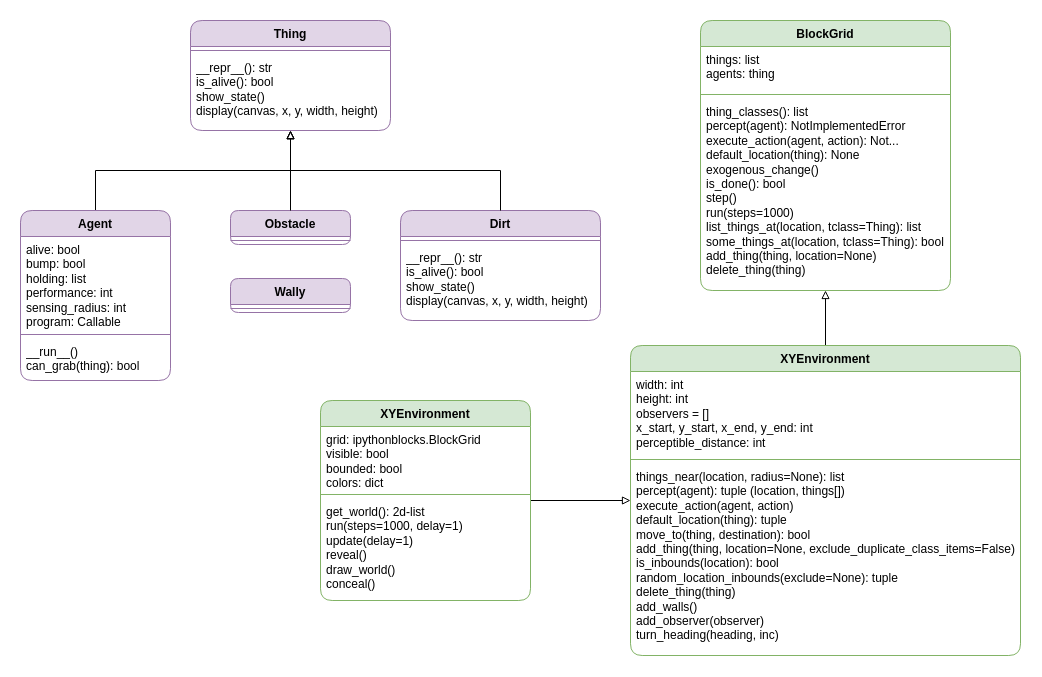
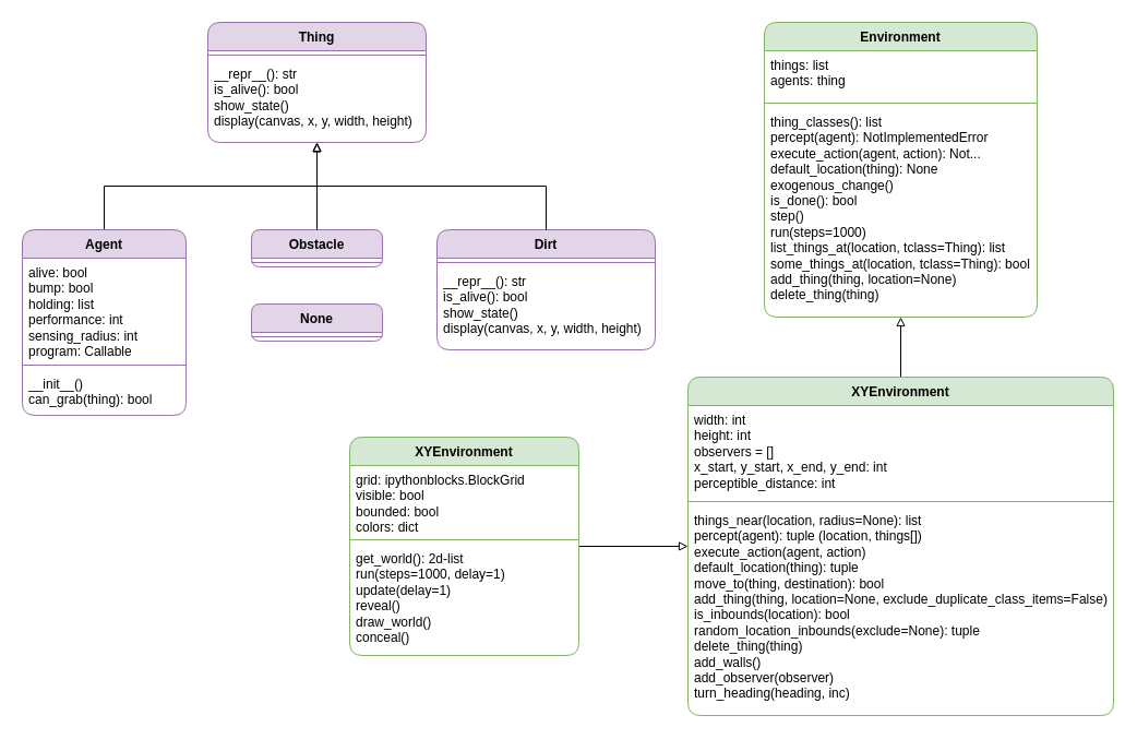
  <mxCell id="0" />
  <mxCell id="1" parent="0" />
  <mxCell id="2" value="Thing" style="swimlane;fontStyle=1;align=center;verticalAlign=top;childLayout=stackLayout;horizontal=1;startSize=26;horizontalStack=0;resizeParent=1;resizeParentMax=0;resizeLast=0;collapsible=1;marginBottom=0;whiteSpace=wrap;html=1;fillColor=#e1d5e7;strokeColor=#9673a6;rounded=1;" vertex="1" parent="1"><mxGeometry x="190" y="20" width="200" height="110" as="geometry" /></mxCell>
  <mxCell id="3" value="" style="line;strokeWidth=1;fillColor=none;align=left;verticalAlign=middle;spacingTop=-1;spacingLeft=3;spacingRight=3;rotatable=0;labelPosition=right;points=[];portConstraint=eastwest;strokeColor=inherit;" vertex="1" parent="2"><mxGeometry y="26" width="200" height="8" as="geometry" /></mxCell>
  <mxCell id="4" value="__repr__(): str&lt;div&gt;is_alive(): bool&lt;br&gt;&lt;/div&gt;&lt;div&gt;show_state()&lt;/div&gt;&lt;div&gt;display(canvas, x, y, width, height)&lt;/div&gt;" style="text;strokeColor=none;fillColor=none;align=left;verticalAlign=top;spacingLeft=4;spacingRight=4;overflow=hidden;rotatable=0;points=[[0,0.5],[1,0.5]];portConstraint=eastwest;whiteSpace=wrap;html=1;" vertex="1" parent="2"><mxGeometry y="34" width="200" height="76" as="geometry" /></mxCell>
  <mxCell id="5" style="edgeStyle=orthogonalEdgeStyle;rounded=0;orthogonalLoop=1;jettySize=auto;html=1;endArrow=block;endFill=0;entryX=0.5;entryY=1;entryDx=0;entryDy=0;entryPerimeter=0;" edge="1" parent="1" source="6" target="4"><mxGeometry relative="1" as="geometry"><mxPoint x="450" y="140" as="targetPoint" /></mxGeometry></mxCell>
  <mxCell id="6" value="Agent" style="swimlane;fontStyle=1;align=center;verticalAlign=top;childLayout=stackLayout;horizontal=1;startSize=26;horizontalStack=0;resizeParent=1;resizeParentMax=0;resizeLast=0;collapsible=1;marginBottom=0;whiteSpace=wrap;html=1;fillColor=#e1d5e7;strokeColor=#9673a6;rounded=1;glass=0;shadow=0;" vertex="1" parent="1"><mxGeometry x="20" y="210" width="150" height="170" as="geometry" /></mxCell>
  <mxCell id="7" value="alive: bool&lt;div&gt;bump: bool&lt;/div&gt;&lt;div&gt;holding: list&lt;/div&gt;&lt;div&gt;performance: int&lt;/div&gt;&lt;div&gt;sensing_radius: int&lt;/div&gt;&lt;div&gt;program: Callable&lt;/div&gt;" style="text;strokeColor=none;fillColor=none;align=left;verticalAlign=top;spacingLeft=4;spacingRight=4;overflow=hidden;rotatable=0;points=[[0,0.5],[1,0.5]];portConstraint=eastwest;whiteSpace=wrap;html=1;" vertex="1" parent="6"><mxGeometry y="26" width="150" height="94" as="geometry" /></mxCell>
  <mxCell id="8" value="" style="line;strokeWidth=1;fillColor=none;align=left;verticalAlign=middle;spacingTop=-1;spacingLeft=3;spacingRight=3;rotatable=0;labelPosition=right;points=[];portConstraint=eastwest;strokeColor=inherit;" vertex="1" parent="6"><mxGeometry y="120" width="150" height="8" as="geometry" /></mxCell>
- <mxCell id="9" value="&lt;div&gt;__run__()&lt;/div&gt;can_grab(thing): bool" style="text;strokeColor=none;fillColor=none;align=left;verticalAlign=top;spacingLeft=4;spacingRight=4;overflow=hidden;rotatable=0;points=[[0,0.5],[1,0.5]];portConstraint=eastwest;whiteSpace=wrap;html=1;" vertex="1" parent="6"><mxGeometry y="128" width="150" height="42" as="geometry" /></mxCell>
- <mxCell id="10" value="BlockGrid" style="swimlane;fontStyle=1;align=center;verticalAlign=top;childLayout=stackLayout;horizontal=1;startSize=26;horizontalStack=0;resizeParent=1;resizeParentMax=0;resizeLast=0;collapsible=1;marginBottom=0;whiteSpace=wrap;html=1;fillColor=#d5e8d4;strokeColor=#82b366;rounded=1;" vertex="1" parent="1"><mxGeometry x="700" y="20" width="250" height="270" as="geometry" /></mxCell>
+ <mxCell id="9" value="&lt;div&gt;__init__()&lt;/div&gt;can_grab(thing): bool" style="text;strokeColor=none;fillColor=none;align=left;verticalAlign=top;spacingLeft=4;spacingRight=4;overflow=hidden;rotatable=0;points=[[0,0.5],[1,0.5]];portConstraint=eastwest;whiteSpace=wrap;html=1;" vertex="1" parent="6"><mxGeometry y="128" width="150" height="42" as="geometry" /></mxCell>
+ <mxCell id="10" value="Environment" style="swimlane;fontStyle=1;align=center;verticalAlign=top;childLayout=stackLayout;horizontal=1;startSize=26;horizontalStack=0;resizeParent=1;resizeParentMax=0;resizeLast=0;collapsible=1;marginBottom=0;whiteSpace=wrap;html=1;fillColor=#d5e8d4;strokeColor=#82b366;rounded=1;" vertex="1" parent="1"><mxGeometry x="700" y="20" width="250" height="270" as="geometry" /></mxCell>
  <mxCell id="11" value="things: list&lt;div&gt;agents: thing&lt;/div&gt;" style="text;strokeColor=none;fillColor=none;align=left;verticalAlign=top;spacingLeft=4;spacingRight=4;overflow=hidden;rotatable=0;points=[[0,0.5],[1,0.5]];portConstraint=eastwest;whiteSpace=wrap;html=1;" vertex="1" parent="10"><mxGeometry y="26" width="250" height="44" as="geometry" /></mxCell>
  <mxCell id="12" value="" style="line;strokeWidth=1;fillColor=none;align=left;verticalAlign=middle;spacingTop=-1;spacingLeft=3;spacingRight=3;rotatable=0;labelPosition=right;points=[];portConstraint=eastwest;strokeColor=inherit;" vertex="1" parent="10"><mxGeometry y="70" width="250" height="8" as="geometry" /></mxCell>
  <mxCell id="13" value="thing_classes(): list&lt;div&gt;percept(agent): NotImplementedError&lt;/div&gt;&lt;div&gt;execute_action(agent, action): Not...&lt;/div&gt;&lt;div&gt;default_location(thing): None&lt;/div&gt;&lt;div&gt;exogenous_change()&lt;/div&gt;&lt;div&gt;is_done(): bool&lt;/div&gt;&lt;div&gt;step()&lt;/div&gt;&lt;div&gt;run(steps=1000)&lt;/div&gt;&lt;div&gt;list_things_at(location, tclass=Thing): list&lt;/div&gt;&lt;div&gt;some_things_at(location, tclass=Thing): bool&lt;/div&gt;&lt;div&gt;add_thing(thing, location=None)&lt;/div&gt;&lt;div&gt;delete_thing(thing)&lt;/div&gt;" style="text;strokeColor=none;fillColor=none;align=left;verticalAlign=top;spacingLeft=4;spacingRight=4;overflow=hidden;rotatable=0;points=[[0,0.5],[1,0.5]];portConstraint=eastwest;whiteSpace=wrap;html=1;" vertex="1" parent="10"><mxGeometry y="78" width="250" height="192" as="geometry" /></mxCell>
  <mxCell id="14" style="edgeStyle=orthogonalEdgeStyle;rounded=0;orthogonalLoop=1;jettySize=auto;html=1;entryX=0.5;entryY=1;entryDx=0;entryDy=0;endArrow=block;endFill=0;" edge="1" parent="1" source="15" target="10"><mxGeometry relative="1" as="geometry" /></mxCell>
  <mxCell id="15" value="XYEnvironment" style="swimlane;fontStyle=1;align=center;verticalAlign=top;childLayout=stackLayout;horizontal=1;startSize=26;horizontalStack=0;resizeParent=1;resizeParentMax=0;resizeLast=0;collapsible=1;marginBottom=0;whiteSpace=wrap;html=1;fillColor=#d5e8d4;strokeColor=#82b366;rounded=1;" vertex="1" parent="1"><mxGeometry x="630" y="345" width="390" height="310" as="geometry" /></mxCell>
  <mxCell id="16" value="width: int&lt;div&gt;height: int&lt;/div&gt;&lt;div&gt;observers = []&lt;/div&gt;&lt;div&gt;x_start, y_start, x_end, y_end: int&lt;/div&gt;&lt;div&gt;perceptible_distance: int&lt;/div&gt;&lt;div&gt;&lt;br&gt;&lt;/div&gt;" style="text;strokeColor=none;fillColor=none;align=left;verticalAlign=top;spacingLeft=4;spacingRight=4;overflow=hidden;rotatable=0;points=[[0,0.5],[1,0.5]];portConstraint=eastwest;whiteSpace=wrap;html=1;" vertex="1" parent="15"><mxGeometry y="26" width="390" height="84" as="geometry" /></mxCell>
  <mxCell id="17" value="" style="line;strokeWidth=1;fillColor=none;align=left;verticalAlign=middle;spacingTop=-1;spacingLeft=3;spacingRight=3;rotatable=0;labelPosition=right;points=[];portConstraint=eastwest;strokeColor=inherit;" vertex="1" parent="15"><mxGeometry y="110" width="390" height="8" as="geometry" /></mxCell>
  <mxCell id="18" value="things_near(location, radius=None): list&lt;div&gt;percept(agent): tuple (location, things[])&lt;/div&gt;&lt;div&gt;execute_action(agent, action)&lt;/div&gt;&lt;div&gt;default_location(thing): tuple&lt;/div&gt;&lt;div&gt;move_to(thing, destination): bool&lt;/div&gt;&lt;div&gt;add_thing(thing, location=None, exclude_duplicate_class_items=False)&lt;/div&gt;&lt;div&gt;is_inbounds(location): bool&lt;/div&gt;&lt;div&gt;random_location_inbounds(exclude=None): tuple&lt;/div&gt;&lt;div&gt;delete_thing(thing)&lt;/div&gt;&lt;div&gt;add_walls()&lt;/div&gt;&lt;div&gt;add_observer(observer)&lt;/div&gt;&lt;div&gt;turn_heading(heading, inc)&lt;/div&gt;" style="text;strokeColor=none;fillColor=none;align=left;verticalAlign=top;spacingLeft=4;spacingRight=4;overflow=hidden;rotatable=0;points=[[0,0.5],[1,0.5]];portConstraint=eastwest;whiteSpace=wrap;html=1;" vertex="1" parent="15"><mxGeometry y="118" width="390" height="192" as="geometry" /></mxCell>
  <mxCell id="19" value="Obstacle" style="swimlane;fontStyle=1;align=center;verticalAlign=top;childLayout=stackLayout;horizontal=1;startSize=26;horizontalStack=0;resizeParent=1;resizeParentMax=0;resizeLast=0;collapsible=1;marginBottom=0;whiteSpace=wrap;html=1;fillColor=#e1d5e7;strokeColor=#9673a6;rounded=1;" vertex="1" parent="1"><mxGeometry x="230" y="210" width="120" height="34" as="geometry" /></mxCell>
  <mxCell id="20" value="" style="line;strokeWidth=1;fillColor=none;align=left;verticalAlign=middle;spacingTop=-1;spacingLeft=3;spacingRight=3;rotatable=0;labelPosition=right;points=[];portConstraint=eastwest;strokeColor=inherit;" vertex="1" parent="19"><mxGeometry y="26" width="120" height="8" as="geometry" /></mxCell>
  <mxCell id="21" style="edgeStyle=orthogonalEdgeStyle;rounded=0;orthogonalLoop=1;jettySize=auto;html=1;endArrow=block;endFill=0;exitX=0.5;exitY=0;exitDx=0;exitDy=0;" edge="1" parent="1" source="19"><mxGeometry relative="1" as="geometry"><mxPoint x="390" y="160" as="sourcePoint" /><mxPoint x="290" y="130" as="targetPoint" /></mxGeometry></mxCell>
  <mxCell id="22" value="Dirt" style="swimlane;fontStyle=1;align=center;verticalAlign=top;childLayout=stackLayout;horizontal=1;startSize=26;horizontalStack=0;resizeParent=1;resizeParentMax=0;resizeLast=0;collapsible=1;marginBottom=0;whiteSpace=wrap;html=1;fillColor=#e1d5e7;strokeColor=#9673a6;rounded=1;" vertex="1" parent="1"><mxGeometry x="400" y="210" width="200" height="110" as="geometry" /></mxCell>
  <mxCell id="23" value="" style="line;strokeWidth=1;fillColor=none;align=left;verticalAlign=middle;spacingTop=-1;spacingLeft=3;spacingRight=3;rotatable=0;labelPosition=right;points=[];portConstraint=eastwest;strokeColor=inherit;" vertex="1" parent="22"><mxGeometry y="26" width="200" height="8" as="geometry" /></mxCell>
  <mxCell id="24" value="__repr__(): str&lt;div&gt;is_alive(): bool&lt;br&gt;&lt;/div&gt;&lt;div&gt;show_state()&lt;/div&gt;&lt;div&gt;display(canvas, x, y, width, height)&lt;/div&gt;" style="text;strokeColor=none;fillColor=none;align=left;verticalAlign=top;spacingLeft=4;spacingRight=4;overflow=hidden;rotatable=0;points=[[0,0.5],[1,0.5]];portConstraint=eastwest;whiteSpace=wrap;html=1;" vertex="1" parent="22"><mxGeometry y="34" width="200" height="76" as="geometry" /></mxCell>
- <mxCell id="25" value="Wally" style="swimlane;fontStyle=1;align=center;verticalAlign=top;childLayout=stackLayout;horizontal=1;startSize=26;horizontalStack=0;resizeParent=1;resizeParentMax=0;resizeLast=0;collapsible=1;marginBottom=0;whiteSpace=wrap;html=1;fillColor=#e1d5e7;strokeColor=#9673a6;rounded=1;" vertex="1" parent="1"><mxGeometry x="230" y="278" width="120" height="34" as="geometry" /></mxCell>
+ <mxCell id="25" value="None" style="swimlane;fontStyle=1;align=center;verticalAlign=top;childLayout=stackLayout;horizontal=1;startSize=26;horizontalStack=0;resizeParent=1;resizeParentMax=0;resizeLast=0;collapsible=1;marginBottom=0;whiteSpace=wrap;html=1;fillColor=#e1d5e7;strokeColor=#9673a6;rounded=1;" vertex="1" parent="1"><mxGeometry x="230" y="278" width="120" height="34" as="geometry" /></mxCell>
  <mxCell id="26" value="" style="line;strokeWidth=1;fillColor=none;align=left;verticalAlign=middle;spacingTop=-1;spacingLeft=3;spacingRight=3;rotatable=0;labelPosition=right;points=[];portConstraint=eastwest;strokeColor=inherit;" vertex="1" parent="25"><mxGeometry y="26" width="120" height="8" as="geometry" /></mxCell>
  <mxCell id="27" style="edgeStyle=orthogonalEdgeStyle;rounded=0;orthogonalLoop=1;jettySize=auto;html=1;entryX=0.5;entryY=1.005;entryDx=0;entryDy=0;entryPerimeter=0;endArrow=block;endFill=0;" edge="1" parent="1" source="22" target="4"><mxGeometry relative="1" as="geometry" /></mxCell>
  <mxCell id="28" style="edgeStyle=orthogonalEdgeStyle;rounded=0;orthogonalLoop=1;jettySize=auto;html=1;endArrow=block;endFill=0;" edge="1" parent="1" source="29" target="15"><mxGeometry relative="1" as="geometry" /></mxCell>
  <mxCell id="29" value="XYEnvironment" style="swimlane;fontStyle=1;align=center;verticalAlign=top;childLayout=stackLayout;horizontal=1;startSize=26;horizontalStack=0;resizeParent=1;resizeParentMax=0;resizeLast=0;collapsible=1;marginBottom=0;whiteSpace=wrap;html=1;fillColor=#d5e8d4;strokeColor=#82b366;rounded=1;" vertex="1" parent="1"><mxGeometry x="320" y="400" width="210" height="200" as="geometry" /></mxCell>
  <mxCell id="30" value="&lt;div&gt;grid: ipythonblocks.BlockGrid&lt;/div&gt;&lt;div&gt;visible: bool&lt;/div&gt;&lt;div&gt;bounded: bool&lt;/div&gt;&lt;div&gt;colors: dict&lt;/div&gt;" style="text;strokeColor=none;fillColor=none;align=left;verticalAlign=top;spacingLeft=4;spacingRight=4;overflow=hidden;rotatable=0;points=[[0,0.5],[1,0.5]];portConstraint=eastwest;whiteSpace=wrap;html=1;" vertex="1" parent="29"><mxGeometry y="26" width="210" height="64" as="geometry" /></mxCell>
  <mxCell id="31" value="" style="line;strokeWidth=1;fillColor=none;align=left;verticalAlign=middle;spacingTop=-1;spacingLeft=3;spacingRight=3;rotatable=0;labelPosition=right;points=[];portConstraint=eastwest;strokeColor=inherit;" vertex="1" parent="29"><mxGeometry y="90" width="210" height="8" as="geometry" /></mxCell>
  <mxCell id="32" value="get_world(): 2d-list&lt;div&gt;run(steps=1000, delay=1)&lt;/div&gt;&lt;div&gt;update(delay=1)&lt;/div&gt;&lt;div&gt;reveal()&lt;/div&gt;&lt;div&gt;draw_world()&lt;/div&gt;&lt;div&gt;conceal()&lt;/div&gt;" style="text;strokeColor=none;fillColor=none;align=left;verticalAlign=top;spacingLeft=4;spacingRight=4;overflow=hidden;rotatable=0;points=[[0,0.5],[1,0.5]];portConstraint=eastwest;whiteSpace=wrap;html=1;" vertex="1" parent="29"><mxGeometry y="98" width="210" height="102" as="geometry" /></mxCell>
